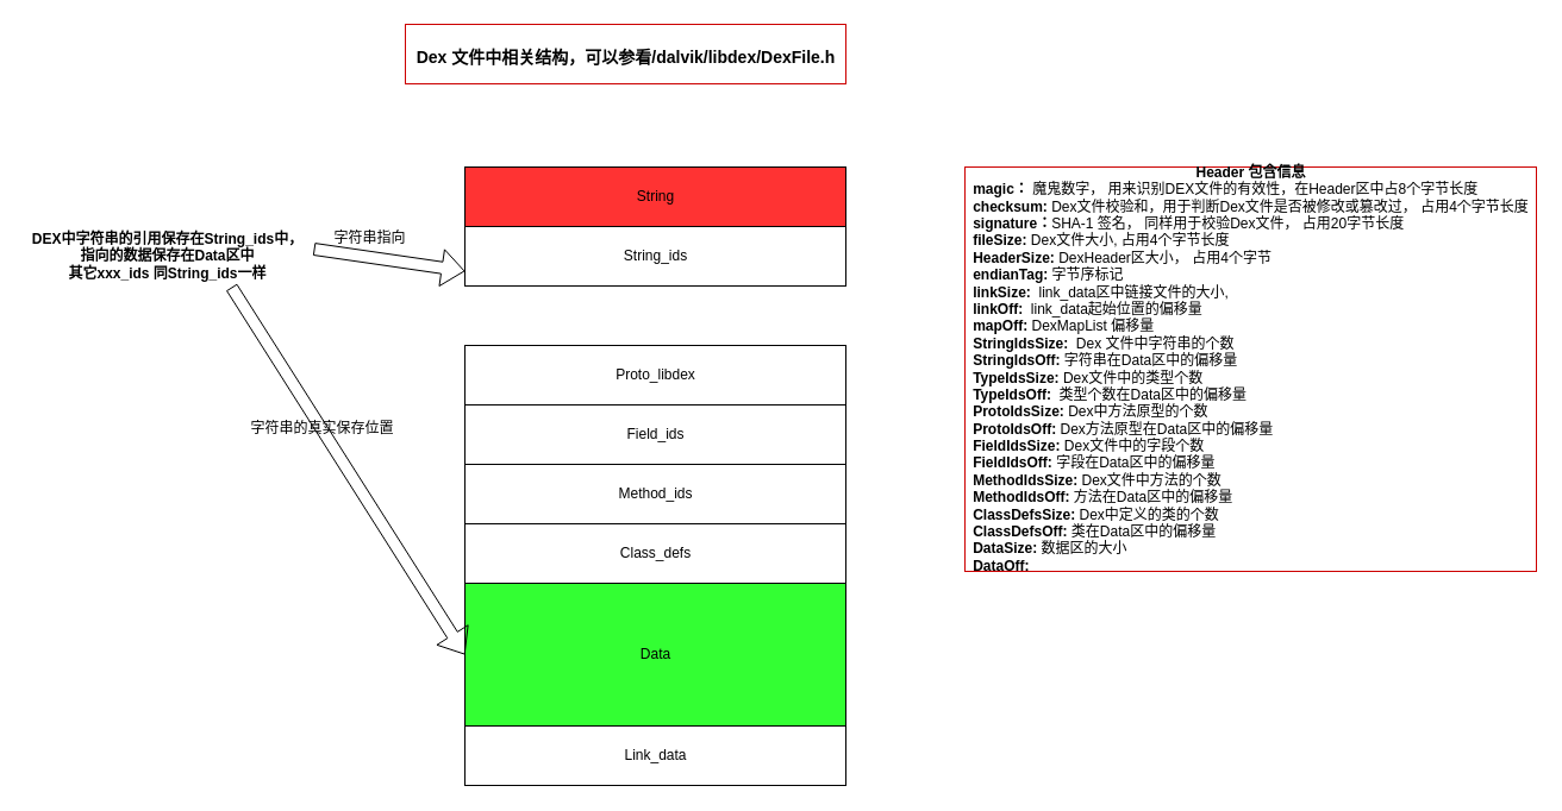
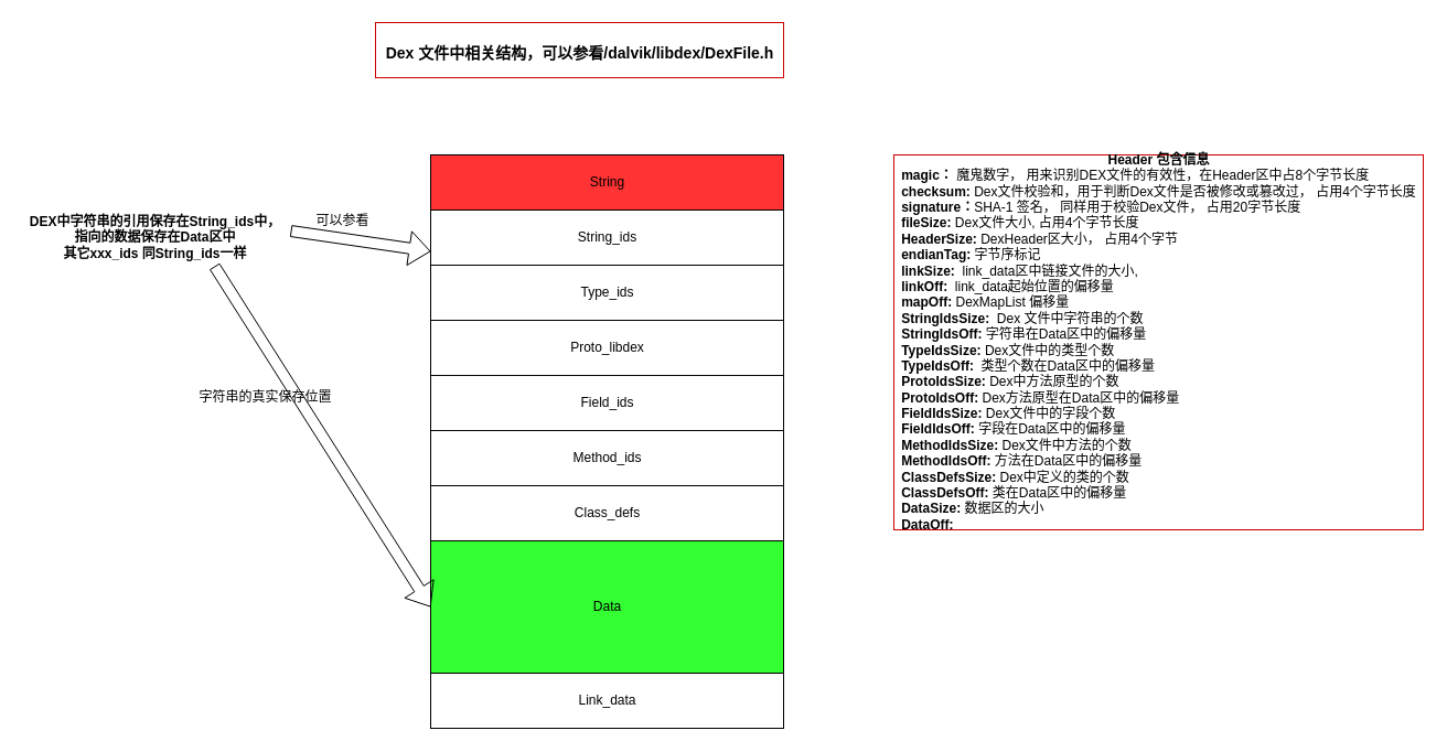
  <mxCell id="0" />
  <mxCell id="1" parent="0" />
  <mxCell id="2" value="String" style="html=1;fillColor=#FF3333;" vertex="1" parent="1"><mxGeometry x="390" y="140" width="320" height="50" as="geometry" /></mxCell>
  <mxCell id="3" value="String_ids" style="html=1;" vertex="1" parent="1"><mxGeometry x="390" y="190" width="320" height="50" as="geometry" /></mxCell>
+ <mxCell id="4" value="Type_ids" style="html=1;" vertex="1" parent="1"><mxGeometry x="390" y="240" width="320" height="50" as="geometry" /></mxCell>
  <mxCell id="5" value="Proto_libdex" style="html=1;" vertex="1" parent="1"><mxGeometry x="390" y="290" width="320" height="50" as="geometry" /></mxCell>
  <mxCell id="6" value="Method_ids" style="html=1;" vertex="1" parent="1"><mxGeometry x="390" y="390" width="320" height="50" as="geometry" /></mxCell>
  <mxCell id="7" value="Class_defs" style="html=1;" vertex="1" parent="1"><mxGeometry x="390" y="440" width="320" height="50" as="geometry" /></mxCell>
  <mxCell id="8" value="Field_ids" style="html=1;" vertex="1" parent="1"><mxGeometry x="390" y="340" width="320" height="50" as="geometry" /></mxCell>
  <mxCell id="9" value="Data" style="html=1;fillColor=#33FF33;" vertex="1" parent="1"><mxGeometry x="390" y="490" width="320" height="120" as="geometry" /></mxCell>
  <mxCell id="10" value="Link_data" style="html=1;" vertex="1" parent="1"><mxGeometry x="390" y="610" width="320" height="50" as="geometry" /></mxCell>
  <mxCell id="11" value="&lt;b&gt;Header 包含信息&lt;/b&gt;&lt;br&gt;&lt;div style=&quot;text-align: left&quot;&gt;&lt;b&gt;magic：&lt;/b&gt;&lt;span&gt; 魔鬼数字， 用来识别DEX文件的有效性，在Header区中占8个字节长度&lt;/span&gt;&lt;/div&gt;&lt;div style=&quot;text-align: left&quot;&gt;&lt;b&gt;checksum:&lt;/b&gt; Dex文件校验和，用于判断Dex文件是否被修改或篡改过， 占用4个字节长度&lt;/div&gt;&lt;div style=&quot;text-align: left&quot;&gt;&lt;b&gt;signature：&lt;/b&gt;SHA-1 签名， 同样用于校验Dex文件， 占用20字节长度&lt;/div&gt;&lt;div style=&quot;text-align: left&quot;&gt;&lt;b&gt;fileSize: &lt;/b&gt;Dex文件大小, 占用4个字节长度&lt;/div&gt;&lt;div style=&quot;text-align: left&quot;&gt;&lt;b&gt;HeaderSize: &lt;/b&gt;DexHeader区大小， 占用4个字节&lt;/div&gt;&lt;div style=&quot;text-align: left&quot;&gt;&lt;b&gt;endianTag: &lt;/b&gt;字节序标记&lt;/div&gt;&lt;div style=&quot;text-align: left&quot;&gt;&lt;b&gt;linkSize:&amp;nbsp;&lt;/b&gt; link_data区中链接文件的大小,&amp;nbsp;&lt;/div&gt;&lt;div style=&quot;text-align: left&quot;&gt;&lt;b&gt;linkOff:&amp;nbsp;&lt;/b&gt;&amp;nbsp;link_data起始位置的偏移量&lt;/div&gt;&lt;div style=&quot;text-align: left&quot;&gt;&lt;b&gt;mapOff: &lt;/b&gt;DexMapList 偏移量&lt;/div&gt;&lt;div style=&quot;text-align: left&quot;&gt;&lt;b&gt;StringIdsSize:&amp;nbsp;&lt;/b&gt; Dex 文件中字符串的个数&lt;/div&gt;&lt;div style=&quot;text-align: left&quot;&gt;&lt;b&gt;StringIdsOff: &lt;/b&gt;字符串在Data区中的偏移量&lt;/div&gt;&lt;div style=&quot;text-align: left&quot;&gt;&lt;b&gt;TypeIdsSize: &lt;/b&gt;Dex文件中的类型个数&lt;/div&gt;&lt;div style=&quot;text-align: left&quot;&gt;&lt;b&gt;TypeIdsOff:&amp;nbsp;&lt;/b&gt; 类型个数在Data区中的偏移量&lt;/div&gt;&lt;div style=&quot;text-align: left&quot;&gt;&lt;b&gt;ProtoIdsSize: &lt;/b&gt;Dex中方法原型的个数&lt;/div&gt;&lt;div style=&quot;text-align: left&quot;&gt;&lt;b&gt;ProtoIdsOff: &lt;/b&gt;Dex方法原型在Data区中的偏移量&lt;/div&gt;&lt;div style=&quot;text-align: left&quot;&gt;&lt;b&gt;FieldIdsSize: &lt;/b&gt;Dex文件中的字段个数&lt;/div&gt;&lt;div style=&quot;text-align: left&quot;&gt;&lt;b&gt;FieldIdsOff: &lt;/b&gt;字段在Data区中的偏移量&lt;/div&gt;&lt;div style=&quot;text-align: left&quot;&gt;&lt;b&gt;MethodIdsSize: &lt;/b&gt;Dex文件中方法的个数&lt;/div&gt;&lt;div style=&quot;text-align: left&quot;&gt;&lt;b&gt;MethodIdsOff: &lt;/b&gt;方法在Data区中的偏移量&lt;/div&gt;&lt;div style=&quot;text-align: left&quot;&gt;&lt;b&gt;ClassDefsSize: &lt;/b&gt;Dex中定义的类的个数&lt;/div&gt;&lt;div style=&quot;text-align: left&quot;&gt;&lt;b&gt;ClassDefsOff: &lt;/b&gt;类在Data区中的偏移量&lt;/div&gt;&lt;div style=&quot;text-align: left&quot;&gt;&lt;b&gt;DataSize: &lt;/b&gt;数据区的大小&lt;/div&gt;&lt;div style=&quot;text-align: left&quot;&gt;&lt;span&gt;&lt;b&gt;DataOff:&lt;/b&gt;&lt;/span&gt;&lt;/div&gt;" style="text;html=1;align=center;verticalAlign=middle;resizable=0;points=[];autosize=1;strokeColor=#CC0000;" vertex="1" parent="1"><mxGeometry x="810" y="140" width="480" height="340" as="geometry" /></mxCell>
  <mxCell id="12" value="&lt;b&gt;DEX中字符串的引用保存在String_ids中，&lt;br&gt;指向的数据保存在Data区中&lt;br&gt;其它xxx_ids 同String_ids一样&lt;/b&gt;" style="text;html=1;align=center;verticalAlign=middle;resizable=0;points=[];autosize=1;" vertex="1" parent="1"><mxGeometry x="20" y="190" width="240" height="50" as="geometry" /></mxCell>
  <mxCell id="13" value="" style="shape=flexArrow;endArrow=classic;html=1;entryX=0;entryY=0.75;entryDx=0;entryDy=0;exitX=1.013;exitY=0.38;exitDx=0;exitDy=0;exitPerimeter=0;" edge="1" parent="1" source="12" target="3"><mxGeometry width="50" height="50" relative="1" as="geometry"><mxPoint x="240" y="280" as="sourcePoint" /><mxPoint x="290" y="230" as="targetPoint" /></mxGeometry></mxCell>
  <mxCell id="14" value="" style="shape=flexArrow;endArrow=classic;html=1;entryX=0;entryY=0.5;entryDx=0;entryDy=0;exitX=0.725;exitY=1.02;exitDx=0;exitDy=0;exitPerimeter=0;" edge="1" parent="1" source="12" target="9"><mxGeometry width="50" height="50" relative="1" as="geometry"><mxPoint x="190" y="280" as="sourcePoint" /><mxPoint x="240" y="230" as="targetPoint" /></mxGeometry></mxCell>
- <mxCell id="15" value="字符串指向" style="text;html=1;align=center;verticalAlign=middle;resizable=0;points=[];autosize=1;" vertex="1" parent="1"><mxGeometry x="270" y="190" width="80" height="20" as="geometry" /></mxCell>
- <mxCell id="16" value="字符串的真实保存位置" style="text;html=1;align=center;verticalAlign=middle;resizable=0;points=[];autosize=1;" vertex="1" parent="1"><mxGeometry x="200" y="350" width="140" height="20" as="geometry" /></mxCell>
+ <mxCell id="15" value="可以参看" style="text;html=1;align=center;verticalAlign=middle;resizable=0;points=[];autosize=1;" vertex="1" parent="1"><mxGeometry x="270" y="190" width="80" height="20" as="geometry" /></mxCell>
+ <mxCell id="16" value="字符串的真实保存位置" style="text;html=1;align=center;verticalAlign=middle;resizable=0;points=[];autosize=1;" vertex="1" parent="1"><mxGeometry x="170" y="350" width="140" height="20" as="geometry" /></mxCell>
  <mxCell id="17" value="&lt;h1&gt;&lt;b&gt;&lt;font style=&quot;font-size: 14px&quot;&gt;Dex 文件中相关结构，可以参看/dalvik/libdex/DexFile.h&lt;/font&gt;&lt;/b&gt;&lt;/h1&gt;" style="text;html=1;align=center;verticalAlign=middle;resizable=0;points=[];autosize=1;strokeColor=#CC0000;" vertex="1" parent="1"><mxGeometry x="340" y="20" width="370" height="50" as="geometry" /></mxCell>
